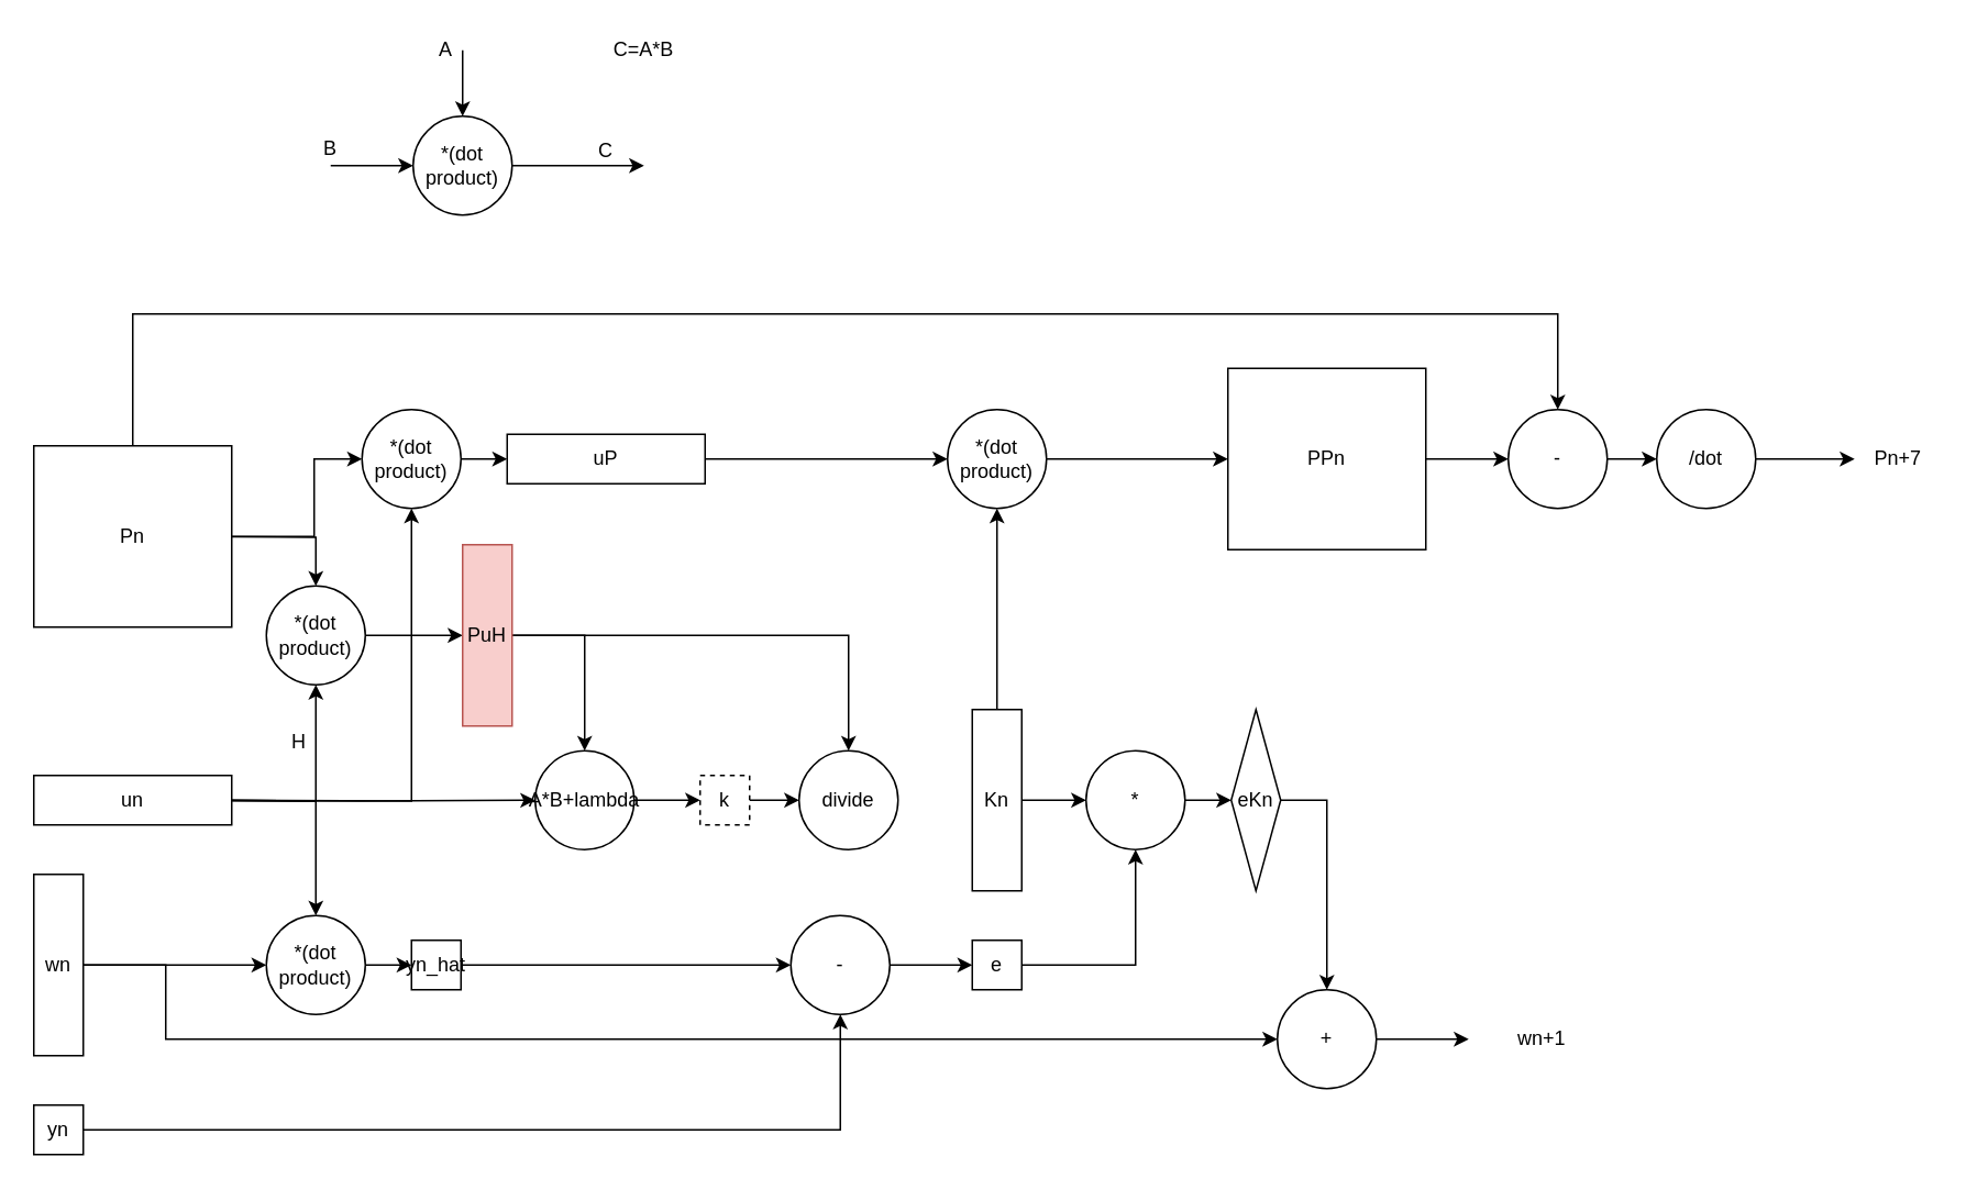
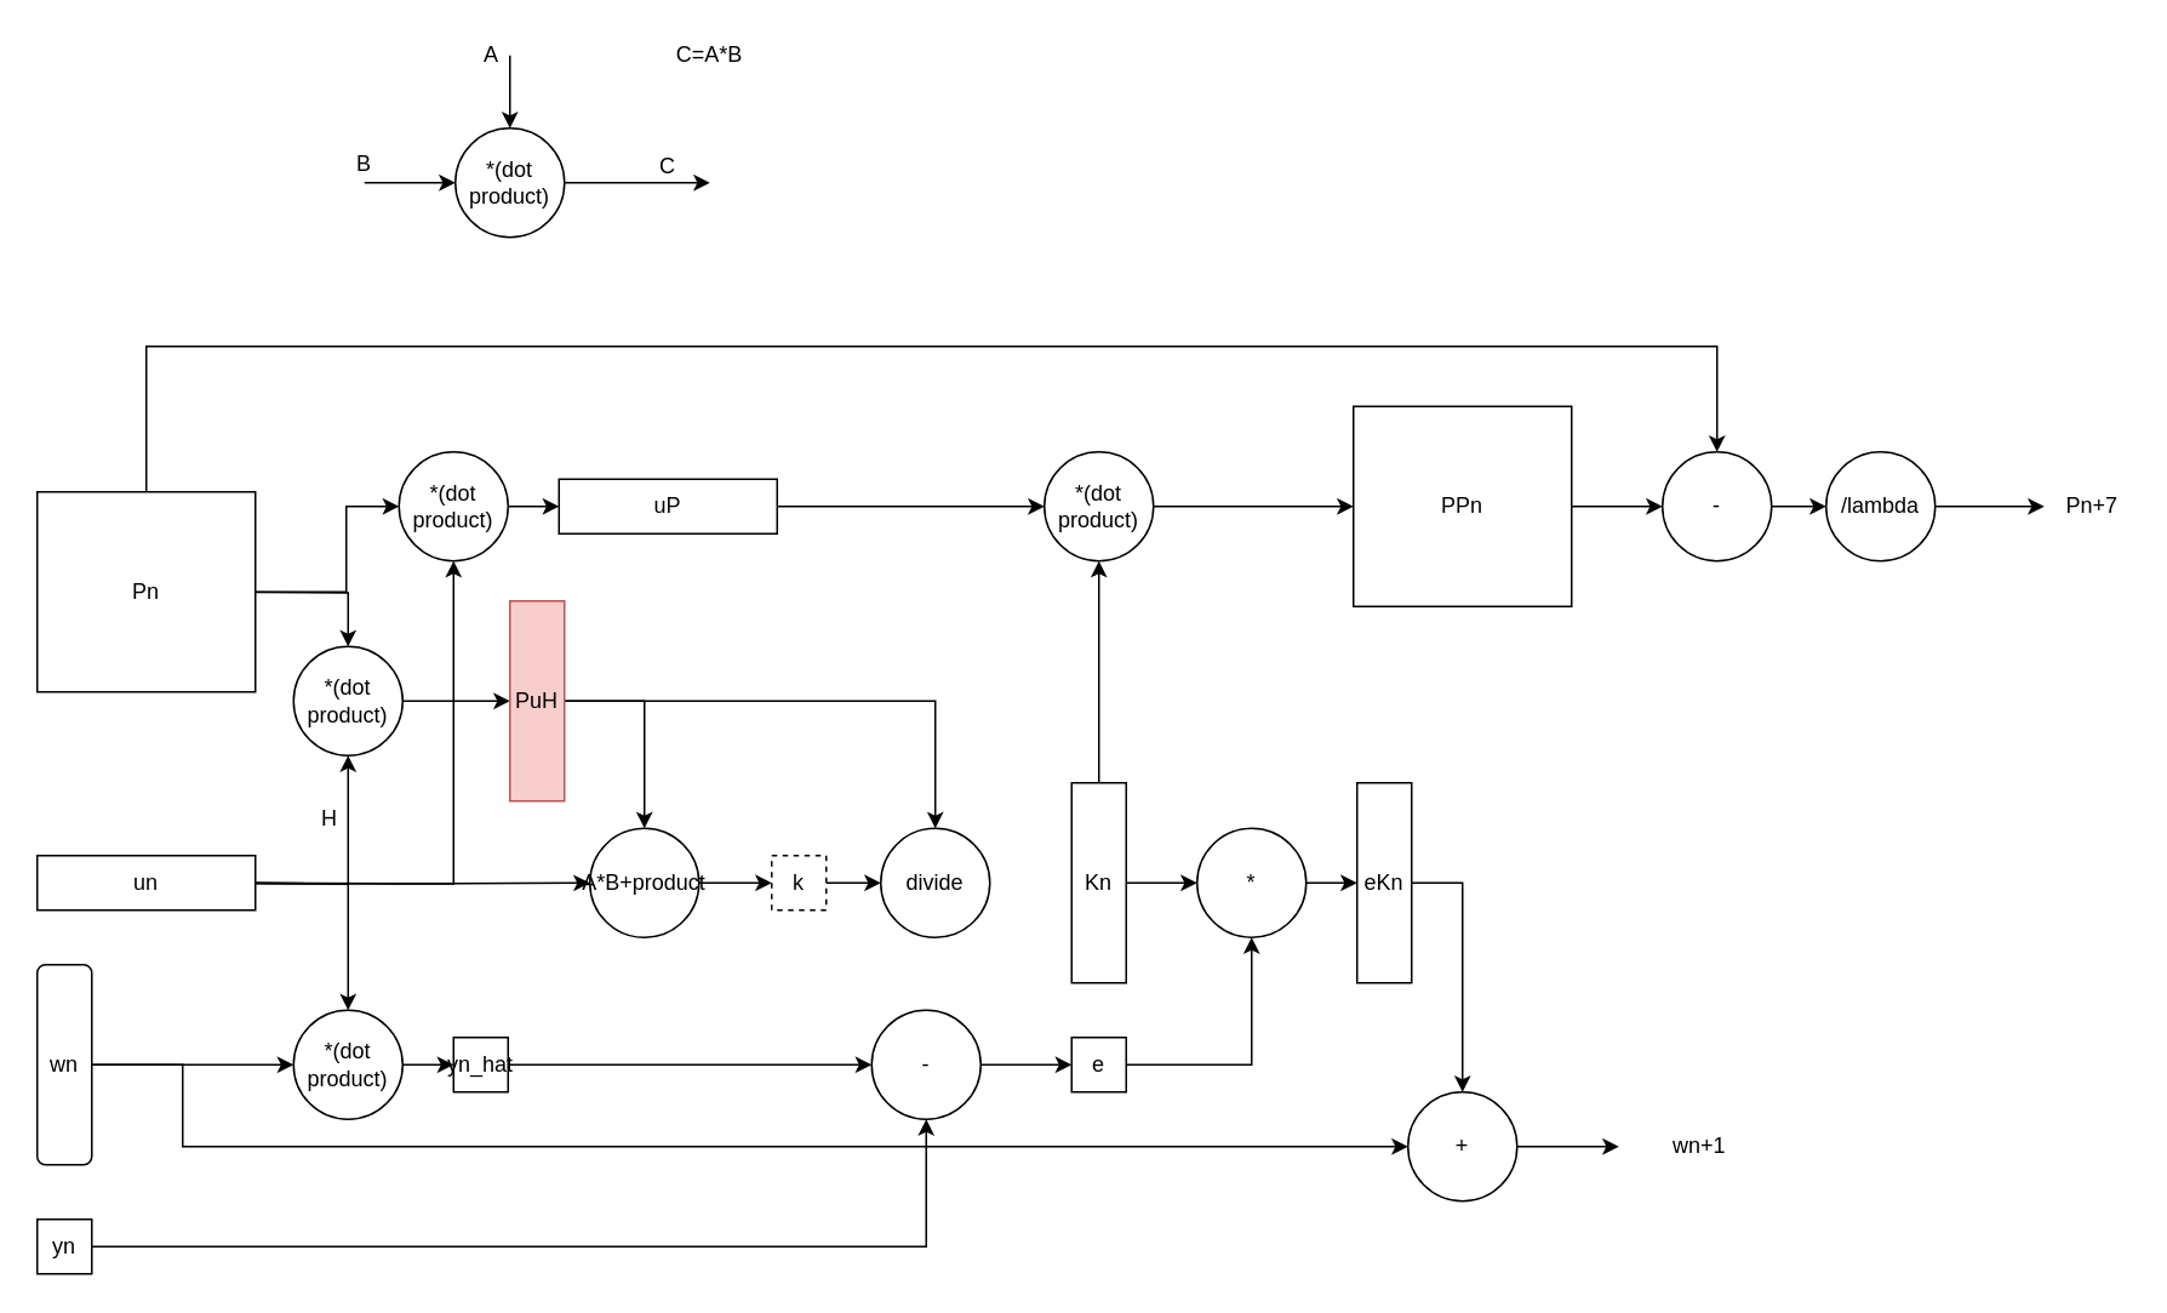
  <mxCell id="0" />
  <mxCell id="1" parent="0" />
  <mxCell id="2" style="edgeStyle=orthogonalEdgeStyle;rounded=0;orthogonalLoop=1;jettySize=auto;html=1;exitX=1;exitY=0.5;exitDx=0;exitDy=0;entryX=0.5;entryY=1;entryDx=0;entryDy=0;" parent="1" source="3" target="5" edge="1"><mxGeometry relative="1" as="geometry" /></mxCell>
  <mxCell id="3" value="yn" style="rounded=0;whiteSpace=wrap;html=1;" parent="1" vertex="1"><mxGeometry y="670" width="30" height="30" as="geometry" x="20" /></mxCell>
  <mxCell id="4" value="" style="edgeStyle=orthogonalEdgeStyle;rounded=0;orthogonalLoop=1;jettySize=auto;html=1;entryX=0;entryY=0.5;entryDx=0;entryDy=0;" parent="1" source="5" target="45" edge="1"><mxGeometry relative="1" as="geometry"><mxPoint x="619" y="585" as="targetPoint" /></mxGeometry></mxCell>
  <mxCell id="5" value="-" style="ellipse;whiteSpace=wrap;html=1;aspect=fixed;" parent="1" vertex="1"><mxGeometry x="479" y="555" width="60" height="60" as="geometry" /></mxCell>
  <mxCell id="6" style="edgeStyle=orthogonalEdgeStyle;rounded=0;orthogonalLoop=1;jettySize=auto;html=1;exitX=1;exitY=0.5;exitDx=0;exitDy=0;" parent="1" target="19" edge="1"><mxGeometry relative="1" as="geometry"><mxPoint x="111" y="485" as="sourcePoint" /></mxGeometry></mxCell>
  <mxCell id="7" style="edgeStyle=orthogonalEdgeStyle;rounded=0;orthogonalLoop=1;jettySize=auto;html=1;exitX=1;exitY=0.5;exitDx=0;exitDy=0;entryX=0.5;entryY=1;entryDx=0;entryDy=0;" parent="1" target="25" edge="1"><mxGeometry relative="1" as="geometry"><mxPoint x="111" y="485" as="sourcePoint" /><mxPoint x="210" y="430" as="targetPoint" /></mxGeometry></mxCell>
  <mxCell id="8" style="edgeStyle=orthogonalEdgeStyle;rounded=0;orthogonalLoop=1;jettySize=auto;html=1;exitX=1;exitY=0.5;exitDx=0;exitDy=0;entryX=0.5;entryY=1;entryDx=0;entryDy=0;" parent="1" target="31" edge="1"><mxGeometry relative="1" as="geometry"><mxPoint x="111" y="485" as="sourcePoint" /></mxGeometry></mxCell>
  <mxCell id="9" style="edgeStyle=orthogonalEdgeStyle;rounded=0;orthogonalLoop=1;jettySize=auto;html=1;exitX=1;exitY=0.5;exitDx=0;exitDy=0;entryX=0;entryY=0.5;entryDx=0;entryDy=0;" parent="1" target="21" edge="1"><mxGeometry relative="1" as="geometry"><mxPoint x="111" y="485" as="sourcePoint" /></mxGeometry></mxCell>
  <mxCell id="10" value="un" style="rounded=0;whiteSpace=wrap;html=1;" parent="1" vertex="1"><mxGeometry y="470" width="120" height="30" as="geometry" x="20" /></mxCell>
  <mxCell id="11" style="edgeStyle=orthogonalEdgeStyle;rounded=0;orthogonalLoop=1;jettySize=auto;html=1;exitX=1;exitY=0.5;exitDx=0;exitDy=0;entryX=0;entryY=0.5;entryDx=0;entryDy=0;" parent="1" source="13" target="19" edge="1"><mxGeometry relative="1" as="geometry" /></mxCell>
  <mxCell id="12" style="edgeStyle=orthogonalEdgeStyle;rounded=0;orthogonalLoop=1;jettySize=auto;html=1;exitX=1;exitY=0.5;exitDx=0;exitDy=0;" parent="1" source="13" target="63" edge="1"><mxGeometry relative="1" as="geometry"><Array as="points"><mxPoint x="100" y="585" /><mxPoint x="100" y="630" /></Array></mxGeometry></mxCell>
- <mxCell id="13" value="wn" style="rounded=0;whiteSpace=wrap;html=1;" parent="1" vertex="1"><mxGeometry y="530" width="30" height="110" as="geometry" x="20" /></mxCell>
+ <mxCell id="13" value="wn" style="whiteSpace=wrap;html=1;rounded=1;" parent="1" vertex="1"><mxGeometry y="530" width="30" height="110" as="geometry" x="20" /></mxCell>
  <mxCell id="14" style="edgeStyle=orthogonalEdgeStyle;rounded=0;orthogonalLoop=1;jettySize=auto;html=1;exitX=1;exitY=0.5;exitDx=0;exitDy=0;entryX=0.5;entryY=0;entryDx=0;entryDy=0;" parent="1" target="25" edge="1"><mxGeometry relative="1" as="geometry"><mxPoint x="111" y="325" as="sourcePoint" /></mxGeometry></mxCell>
  <mxCell id="15" style="edgeStyle=orthogonalEdgeStyle;rounded=0;orthogonalLoop=1;jettySize=auto;html=1;exitX=1;exitY=0.5;exitDx=0;exitDy=0;entryX=0;entryY=0.5;entryDx=0;entryDy=0;" parent="1" target="31" edge="1"><mxGeometry relative="1" as="geometry"><mxPoint x="111" y="325" as="sourcePoint" /><Array as="points"><mxPoint x="190" y="325" /><mxPoint x="190" y="278" /></Array></mxGeometry></mxCell>
  <mxCell id="16" style="edgeStyle=orthogonalEdgeStyle;rounded=0;orthogonalLoop=1;jettySize=auto;html=1;exitX=0.5;exitY=0;exitDx=0;exitDy=0;entryX=0.5;entryY=0;entryDx=0;entryDy=0;" parent="1" source="17" target="59" edge="1"><mxGeometry relative="1" as="geometry"><Array as="points"><mxPoint x="80" y="190" /><mxPoint x="944" y="190" /></Array></mxGeometry></mxCell>
  <mxCell id="17" value="Pn" style="rounded=0;whiteSpace=wrap;html=1;" parent="1" vertex="1"><mxGeometry y="270" width="120" height="110" as="geometry" x="20" /></mxCell>
  <mxCell id="18" style="edgeStyle=orthogonalEdgeStyle;rounded=0;orthogonalLoop=1;jettySize=auto;html=1;exitX=1;exitY=0.5;exitDx=0;exitDy=0;entryX=0;entryY=0.5;entryDx=0;entryDy=0;" parent="1" source="19" target="23" edge="1"><mxGeometry relative="1" as="geometry" /></mxCell>
  <mxCell id="19" value="*(dot product)" style="ellipse;whiteSpace=wrap;html=1;aspect=fixed;" parent="1" vertex="1"><mxGeometry x="161" y="555" width="60" height="60" as="geometry" /></mxCell>
  <mxCell id="20" style="edgeStyle=orthogonalEdgeStyle;rounded=0;orthogonalLoop=1;jettySize=auto;html=1;exitX=1;exitY=0.5;exitDx=0;exitDy=0;entryX=0;entryY=0.5;entryDx=0;entryDy=0;" parent="1" source="21" target="35" edge="1"><mxGeometry relative="1" as="geometry" /></mxCell>
- <mxCell id="21" value="A*B+lambda" style="ellipse;whiteSpace=wrap;html=1;aspect=fixed;" parent="1" vertex="1"><mxGeometry x="324" y="455" width="60" height="60" as="geometry" /></mxCell>
+ <mxCell id="21" value="A*B+product" style="ellipse;whiteSpace=wrap;html=1;aspect=fixed;" parent="1" vertex="1"><mxGeometry x="324" y="455" width="60" height="60" as="geometry" /></mxCell>
  <mxCell id="22" style="edgeStyle=orthogonalEdgeStyle;rounded=0;orthogonalLoop=1;jettySize=auto;html=1;exitX=1;exitY=0.5;exitDx=0;exitDy=0;" edge="1" parent="1" source="23" target="5"><mxGeometry relative="1" as="geometry" /></mxCell>
  <mxCell id="23" value="yn_hat" style="rounded=0;whiteSpace=wrap;html=1;" parent="1" vertex="1"><mxGeometry x="249" y="570" width="30" height="30" as="geometry" /></mxCell>
  <mxCell id="24" style="edgeStyle=orthogonalEdgeStyle;rounded=0;orthogonalLoop=1;jettySize=auto;html=1;exitX=1;exitY=0.5;exitDx=0;exitDy=0;entryX=0;entryY=0.5;entryDx=0;entryDy=0;" parent="1" source="25" target="29" edge="1"><mxGeometry relative="1" as="geometry" /></mxCell>
  <mxCell id="25" value="*(dot product)" style="ellipse;whiteSpace=wrap;html=1;aspect=fixed;" parent="1" vertex="1"><mxGeometry x="161" y="355" width="60" height="60" as="geometry" /></mxCell>
  <mxCell id="26" value="H" style="text;html=1;strokeColor=none;fillColor=none;align=center;verticalAlign=middle;whiteSpace=wrap;rounded=0;" parent="1" vertex="1"><mxGeometry x="161" y="440" width="40" height="20" as="geometry" /></mxCell>
  <mxCell id="27" style="edgeStyle=orthogonalEdgeStyle;rounded=0;orthogonalLoop=1;jettySize=auto;html=1;exitX=1;exitY=0.5;exitDx=0;exitDy=0;" parent="1" source="29" target="46" edge="1"><mxGeometry relative="1" as="geometry" /></mxCell>
  <mxCell id="28" style="edgeStyle=orthogonalEdgeStyle;rounded=0;orthogonalLoop=1;jettySize=auto;html=1;exitX=1;exitY=0.5;exitDx=0;exitDy=0;entryX=0.5;entryY=0;entryDx=0;entryDy=0;" parent="1" source="29" target="21" edge="1"><mxGeometry relative="1" as="geometry" /></mxCell>
  <mxCell id="29" value="PuH" style="rounded=0;whiteSpace=wrap;html=1;fillColor=#f8cecc;strokeColor=#b85450;" parent="1" vertex="1"><mxGeometry x="280" y="330" width="30" height="110" as="geometry" /></mxCell>
  <mxCell id="30" style="edgeStyle=orthogonalEdgeStyle;rounded=0;orthogonalLoop=1;jettySize=auto;html=1;exitX=1;exitY=0.5;exitDx=0;exitDy=0;entryX=0;entryY=0.5;entryDx=0;entryDy=0;" parent="1" source="31" target="33" edge="1"><mxGeometry relative="1" as="geometry" /></mxCell>
  <mxCell id="31" value="*(dot product)" style="ellipse;whiteSpace=wrap;html=1;aspect=fixed;" parent="1" vertex="1"><mxGeometry x="219" y="248" width="60" height="60" as="geometry" /></mxCell>
  <mxCell id="32" style="edgeStyle=orthogonalEdgeStyle;rounded=0;orthogonalLoop=1;jettySize=auto;html=1;exitX=1;exitY=0.5;exitDx=0;exitDy=0;entryX=0;entryY=0.5;entryDx=0;entryDy=0;" parent="1" source="33" target="55" edge="1"><mxGeometry relative="1" as="geometry" /></mxCell>
  <mxCell id="33" value="uP" style="rounded=0;whiteSpace=wrap;html=1;" parent="1" vertex="1"><mxGeometry x="307" y="263" width="120" height="30" as="geometry" /></mxCell>
  <mxCell id="34" style="edgeStyle=orthogonalEdgeStyle;rounded=0;orthogonalLoop=1;jettySize=auto;html=1;exitX=1;exitY=0.5;exitDx=0;exitDy=0;entryX=0;entryY=0.5;entryDx=0;entryDy=0;" parent="1" source="35" target="46" edge="1"><mxGeometry relative="1" as="geometry" /></mxCell>
  <mxCell id="35" value="k" style="rounded=0;whiteSpace=wrap;html=1;dashed=1;" parent="1" vertex="1"><mxGeometry x="424" y="470" width="30" height="30" as="geometry" /></mxCell>
  <mxCell id="36" value="" style="edgeStyle=orthogonalEdgeStyle;rounded=0;orthogonalLoop=1;jettySize=auto;html=1;" parent="1" source="37" edge="1"><mxGeometry relative="1" as="geometry"><mxPoint x="390" y="100" as="targetPoint" /></mxGeometry></mxCell>
  <mxCell id="37" value="*(dot product)" style="ellipse;whiteSpace=wrap;html=1;aspect=fixed;" parent="1" vertex="1"><mxGeometry x="250" y="70" width="60" height="60" as="geometry" /></mxCell>
  <mxCell id="38" value="" style="endArrow=classic;html=1;entryX=0;entryY=0.5;entryDx=0;entryDy=0;" parent="1" target="37" edge="1"><mxGeometry width="50" height="50" relative="1" as="geometry"><mxPoint x="200" y="100" as="sourcePoint" /><mxPoint x="180" y="90" as="targetPoint" /></mxGeometry></mxCell>
  <mxCell id="39" value="" style="endArrow=classic;html=1;entryX=0.5;entryY=0;entryDx=0;entryDy=0;" parent="1" target="37" edge="1"><mxGeometry width="50" height="50" relative="1" as="geometry"><mxPoint x="280" y="30" as="sourcePoint" /><mxPoint x="280" y="30" as="targetPoint" /></mxGeometry></mxCell>
  <mxCell id="40" value="B" style="text;html=1;strokeColor=none;fillColor=none;align=center;verticalAlign=middle;whiteSpace=wrap;rounded=0;" parent="1" vertex="1"><mxGeometry x="180" y="80" width="40" height="20" as="geometry" /></mxCell>
  <mxCell id="41" value="A" style="text;html=1;strokeColor=none;fillColor=none;align=center;verticalAlign=middle;whiteSpace=wrap;rounded=0;" parent="1" vertex="1"><mxGeometry x="250" y="20" width="40" height="20" as="geometry" /></mxCell>
  <mxCell id="42" value="C" style="text;html=1;strokeColor=none;fillColor=none;align=center;verticalAlign=middle;whiteSpace=wrap;rounded=0;" parent="1" vertex="1"><mxGeometry x="347" y="81" width="40" height="20" as="geometry" /></mxCell>
  <mxCell id="43" value="C=A*B" style="text;html=1;strokeColor=none;fillColor=none;align=center;verticalAlign=middle;whiteSpace=wrap;rounded=0;" parent="1" vertex="1"><mxGeometry x="370" y="20" width="40" height="20" as="geometry" /></mxCell>
  <mxCell id="44" style="edgeStyle=orthogonalEdgeStyle;rounded=0;orthogonalLoop=1;jettySize=auto;html=1;exitX=1;exitY=0.5;exitDx=0;exitDy=0;entryX=0.5;entryY=1;entryDx=0;entryDy=0;" parent="1" source="45" target="51" edge="1"><mxGeometry relative="1" as="geometry"><mxPoint x="1065" y="490" as="targetPoint" /></mxGeometry></mxCell>
  <mxCell id="45" value="e" style="rounded=0;whiteSpace=wrap;html=1;" parent="1" vertex="1"><mxGeometry x="589" y="570" width="30" height="30" as="geometry" /></mxCell>
  <mxCell id="46" value="divide" style="ellipse;whiteSpace=wrap;html=1;aspect=fixed;" parent="1" vertex="1"><mxGeometry x="484" y="455" width="60" height="60" as="geometry" /></mxCell>
  <mxCell id="47" style="edgeStyle=orthogonalEdgeStyle;rounded=0;orthogonalLoop=1;jettySize=auto;html=1;exitX=0.5;exitY=0;exitDx=0;exitDy=0;" parent="1" source="49" target="55" edge="1"><mxGeometry relative="1" as="geometry" /></mxCell>
  <mxCell id="48" style="edgeStyle=orthogonalEdgeStyle;rounded=0;orthogonalLoop=1;jettySize=auto;html=1;exitX=1;exitY=0.5;exitDx=0;exitDy=0;entryX=0;entryY=0.5;entryDx=0;entryDy=0;" parent="1" source="49" target="51" edge="1"><mxGeometry relative="1" as="geometry" /></mxCell>
  <mxCell id="49" value="Kn" style="rounded=0;whiteSpace=wrap;html=1;" parent="1" vertex="1"><mxGeometry x="589" y="430" width="30" height="110" as="geometry" /></mxCell>
  <mxCell id="50" style="edgeStyle=orthogonalEdgeStyle;rounded=0;orthogonalLoop=1;jettySize=auto;html=1;exitX=1;exitY=0.5;exitDx=0;exitDy=0;entryX=0;entryY=0.5;entryDx=0;entryDy=0;" parent="1" source="51" target="53" edge="1"><mxGeometry relative="1" as="geometry" /></mxCell>
  <mxCell id="51" value="*" style="ellipse;whiteSpace=wrap;html=1;aspect=fixed;" parent="1" vertex="1"><mxGeometry x="658" y="455" width="60" height="60" as="geometry" /></mxCell>
  <mxCell id="52" style="edgeStyle=orthogonalEdgeStyle;rounded=0;orthogonalLoop=1;jettySize=auto;html=1;exitX=1;exitY=0.5;exitDx=0;exitDy=0;entryX=0.5;entryY=0;entryDx=0;entryDy=0;" parent="1" source="53" target="63" edge="1"><mxGeometry relative="1" as="geometry"><mxPoint x="808" y="485" as="targetPoint" /></mxGeometry></mxCell>
- <mxCell id="53" value="eKn" style="rhombus;whiteSpace=wrap;html=1;" parent="1" vertex="1"><mxGeometry x="746" y="430" width="30" height="110" as="geometry" /></mxCell>
+ <mxCell id="53" value="eKn" style="rounded=0;whiteSpace=wrap;html=1;" parent="1" vertex="1"><mxGeometry x="746" y="430" width="30" height="110" as="geometry" /></mxCell>
  <mxCell id="54" style="edgeStyle=orthogonalEdgeStyle;rounded=0;orthogonalLoop=1;jettySize=auto;html=1;exitX=1;exitY=0.5;exitDx=0;exitDy=0;entryX=0;entryY=0.5;entryDx=0;entryDy=0;" parent="1" source="55" target="57" edge="1"><mxGeometry relative="1" as="geometry" /></mxCell>
  <mxCell id="55" value="*(dot product)" style="ellipse;whiteSpace=wrap;html=1;aspect=fixed;" parent="1" vertex="1"><mxGeometry x="574" y="248" width="60" height="60" as="geometry" /></mxCell>
  <mxCell id="56" style="edgeStyle=orthogonalEdgeStyle;rounded=0;orthogonalLoop=1;jettySize=auto;html=1;exitX=1;exitY=0.5;exitDx=0;exitDy=0;entryX=0;entryY=0.5;entryDx=0;entryDy=0;" parent="1" source="57" target="59" edge="1"><mxGeometry relative="1" as="geometry" /></mxCell>
  <mxCell id="57" value="PPn" style="rounded=0;whiteSpace=wrap;html=1;" parent="1" vertex="1"><mxGeometry x="744" y="223" width="120" height="110" as="geometry" /></mxCell>
  <mxCell id="58" style="edgeStyle=orthogonalEdgeStyle;rounded=0;orthogonalLoop=1;jettySize=auto;html=1;exitX=1;exitY=0.5;exitDx=0;exitDy=0;entryX=0;entryY=0.5;entryDx=0;entryDy=0;" parent="1" source="59" edge="1"><mxGeometry relative="1" as="geometry"><mxPoint x="1004" y="278" as="targetPoint" /></mxGeometry></mxCell>
  <mxCell id="59" value="-" style="ellipse;whiteSpace=wrap;html=1;aspect=fixed;" parent="1" vertex="1"><mxGeometry x="914" y="248" width="60" height="60" as="geometry" /></mxCell>
  <mxCell id="60" style="edgeStyle=orthogonalEdgeStyle;rounded=0;orthogonalLoop=1;jettySize=auto;html=1;exitX=1;exitY=0.5;exitDx=0;exitDy=0;" parent="1" source="61" edge="1"><mxGeometry relative="1" as="geometry"><mxPoint x="1124" y="278" as="targetPoint" /></mxGeometry></mxCell>
- <mxCell id="61" value="/dot" style="ellipse;whiteSpace=wrap;html=1;aspect=fixed;" parent="1" vertex="1"><mxGeometry x="1004" y="248" width="60" height="60" as="geometry" /></mxCell>
+ <mxCell id="61" value="/lambda" style="ellipse;whiteSpace=wrap;html=1;aspect=fixed;" parent="1" vertex="1"><mxGeometry x="1004" y="248" width="60" height="60" as="geometry" /></mxCell>
  <mxCell id="62" style="edgeStyle=orthogonalEdgeStyle;rounded=0;orthogonalLoop=1;jettySize=auto;html=1;exitX=1;exitY=0.5;exitDx=0;exitDy=0;" parent="1" source="63" edge="1"><mxGeometry relative="1" as="geometry"><mxPoint x="890" y="630" as="targetPoint" /></mxGeometry></mxCell>
  <mxCell id="63" value="+" style="ellipse;whiteSpace=wrap;html=1;aspect=fixed;" parent="1" vertex="1"><mxGeometry x="774" y="600" width="60" height="60" as="geometry" /></mxCell>
  <mxCell id="64" value="Pn+7" style="text;html=1;align=center;verticalAlign=middle;resizable=0;points=[];autosize=1;" parent="1" vertex="1"><mxGeometry x="1130" y="268" width="40" height="20" as="geometry" /></mxCell>
  <mxCell id="65" value="wn+1" style="text;html=1;align=center;verticalAlign=middle;resizable=0;points=[];autosize=1;" parent="1" vertex="1"><mxGeometry x="914" y="620" width="40" height="20" as="geometry" /></mxCell>
